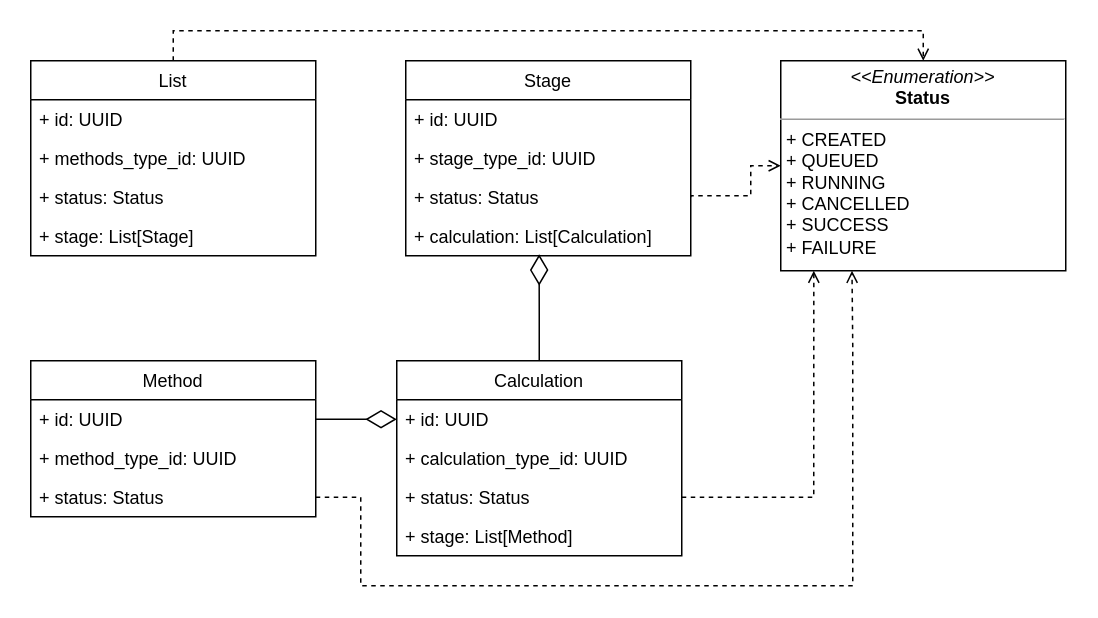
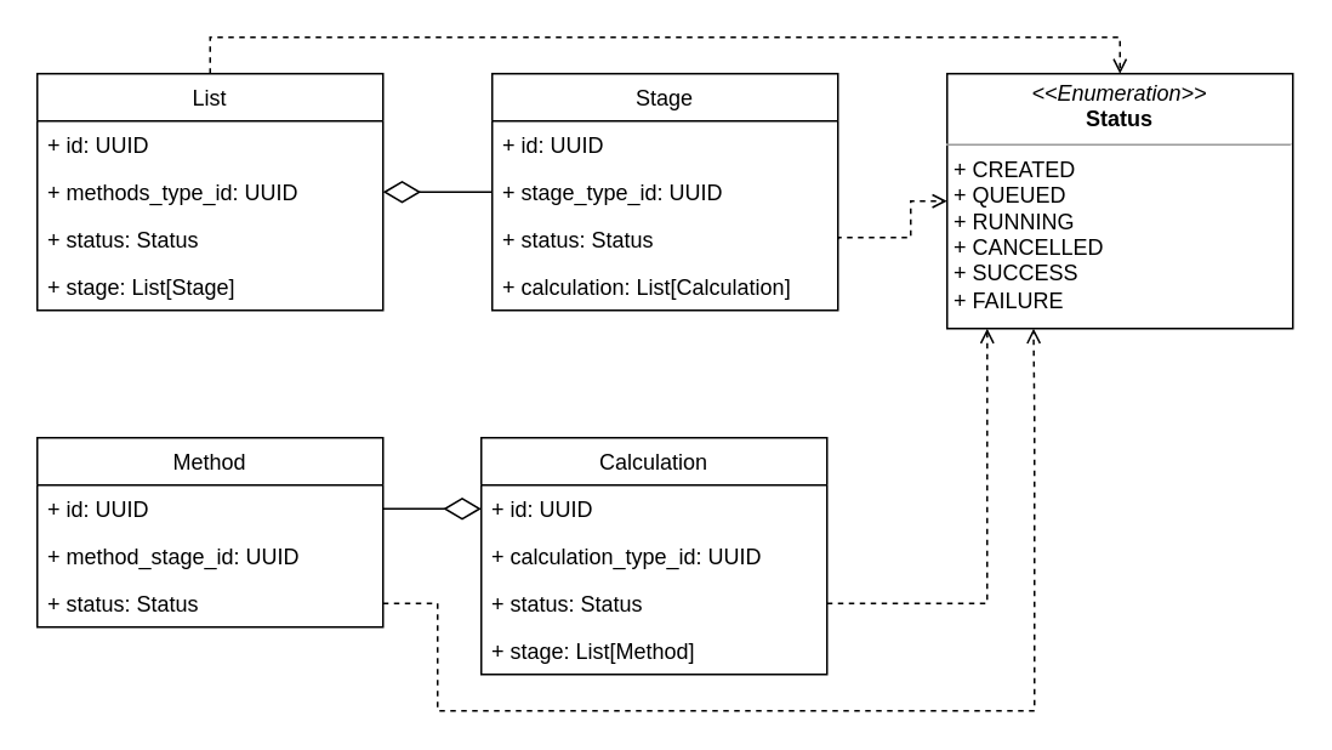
  <mxCell id="0" />
  <mxCell id="1" parent="0" />
  <mxCell id="2" value="List" style="swimlane;fontStyle=0;childLayout=stackLayout;horizontal=1;startSize=26;fillColor=none;horizontalStack=0;resizeParent=1;resizeParentMax=0;resizeLast=0;collapsible=1;marginBottom=0;" vertex="1" parent="1"><mxGeometry x="20" y="40" width="190" height="130" as="geometry" /></mxCell>
  <mxCell id="3" value="+ id: UUID" style="text;strokeColor=none;fillColor=none;align=left;verticalAlign=top;spacingLeft=4;spacingRight=4;overflow=hidden;rotatable=0;points=[[0,0.5],[1,0.5]];portConstraint=eastwest;" vertex="1" parent="2"><mxGeometry y="26" width="190" height="26" as="geometry" /></mxCell>
  <mxCell id="4" value="+ methods_type_id: UUID" style="text;strokeColor=none;fillColor=none;align=left;verticalAlign=top;spacingLeft=4;spacingRight=4;overflow=hidden;rotatable=0;points=[[0,0.5],[1,0.5]];portConstraint=eastwest;" vertex="1" parent="2"><mxGeometry y="52" width="190" height="26" as="geometry" /></mxCell>
  <mxCell id="5" value="+ status: Status" style="text;strokeColor=none;fillColor=none;align=left;verticalAlign=top;spacingLeft=4;spacingRight=4;overflow=hidden;rotatable=0;points=[[0,0.5],[1,0.5]];portConstraint=eastwest;" vertex="1" parent="2"><mxGeometry y="78" width="190" height="26" as="geometry" /></mxCell>
  <mxCell id="6" value="+ stage: List[Stage]" style="text;strokeColor=none;fillColor=none;align=left;verticalAlign=top;spacingLeft=4;spacingRight=4;overflow=hidden;rotatable=0;points=[[0,0.5],[1,0.5]];portConstraint=eastwest;" vertex="1" parent="2"><mxGeometry y="104" width="190" height="26" as="geometry" /></mxCell>
  <mxCell id="7" value="Stage" style="swimlane;fontStyle=0;childLayout=stackLayout;horizontal=1;startSize=26;fillColor=none;horizontalStack=0;resizeParent=1;resizeParentMax=0;resizeLast=0;collapsible=1;marginBottom=0;" vertex="1" parent="1"><mxGeometry x="270" y="40" width="190" height="130" as="geometry" /></mxCell>
  <mxCell id="8" value="+ id: UUID" style="text;strokeColor=none;fillColor=none;align=left;verticalAlign=top;spacingLeft=4;spacingRight=4;overflow=hidden;rotatable=0;points=[[0,0.5],[1,0.5]];portConstraint=eastwest;" vertex="1" parent="7"><mxGeometry y="26" width="190" height="26" as="geometry" /></mxCell>
  <mxCell id="9" value="+ stage_type_id: UUID" style="text;strokeColor=none;fillColor=none;align=left;verticalAlign=top;spacingLeft=4;spacingRight=4;overflow=hidden;rotatable=0;points=[[0,0.5],[1,0.5]];portConstraint=eastwest;" vertex="1" parent="7"><mxGeometry y="52" width="190" height="26" as="geometry" /></mxCell>
  <mxCell id="10" value="+ status: Status" style="text;strokeColor=none;fillColor=none;align=left;verticalAlign=top;spacingLeft=4;spacingRight=4;overflow=hidden;rotatable=0;points=[[0,0.5],[1,0.5]];portConstraint=eastwest;" vertex="1" parent="7"><mxGeometry y="78" width="190" height="26" as="geometry" /></mxCell>
  <mxCell id="11" value="+ calculation: List[Calculation]" style="text;strokeColor=none;fillColor=none;align=left;verticalAlign=top;spacingLeft=4;spacingRight=4;overflow=hidden;rotatable=0;points=[[0,0.5],[1,0.5]];portConstraint=eastwest;" vertex="1" parent="7"><mxGeometry y="104" width="190" height="26" as="geometry" /></mxCell>
  <mxCell id="12" value="&lt;p style=&quot;margin: 0px ; margin-top: 4px ; text-align: center&quot;&gt;&lt;i&gt;&amp;lt;&amp;lt;Enumeration&amp;gt;&amp;gt;&lt;/i&gt;&lt;br&gt;&lt;b&gt;Status&lt;/b&gt;&lt;/p&gt;&lt;hr size=&quot;1&quot;&gt;&lt;p style=&quot;margin: 0px ; margin-left: 4px&quot;&gt;+ CREATED&lt;br&gt;+ QUEUED&lt;/p&gt;&lt;p style=&quot;margin: 0px ; margin-left: 4px&quot;&gt;+ RUNNING&lt;/p&gt;&lt;p style=&quot;margin: 0px ; margin-left: 4px&quot;&gt;+ CANCELLED&lt;/p&gt;&lt;p style=&quot;margin: 0px ; margin-left: 4px&quot;&gt;+ SUCCESS&lt;/p&gt;&lt;p style=&quot;margin: 0px ; margin-left: 4px&quot;&gt;+ FAILURE&lt;/p&gt;" style="verticalAlign=top;align=left;overflow=fill;fontSize=12;fontFamily=Helvetica;html=1;rounded=0;shadow=0;comic=0;labelBackgroundColor=none;strokeWidth=1" vertex="1" parent="1"><mxGeometry x="520" y="40" width="190" height="140" as="geometry" /></mxCell>
- <mxCell id="13" style="edgeStyle=orthogonalEdgeStyle;rounded=0;orthogonalLoop=1;jettySize=auto;html=1;exitX=0.5;exitY=0;exitDx=0;exitDy=0;entryX=0.468;entryY=0.962;entryDx=0;entryDy=0;entryPerimeter=0;endArrow=diamondThin;endFill=0;endSize=18;" edge="1" parent="1" source="14" target="11"><mxGeometry relative="1" as="geometry" /></mxCell>
  <mxCell id="14" value="Calculation" style="swimlane;fontStyle=0;childLayout=stackLayout;horizontal=1;startSize=26;fillColor=none;horizontalStack=0;resizeParent=1;resizeParentMax=0;resizeLast=0;collapsible=1;marginBottom=0;" vertex="1" parent="1"><mxGeometry x="264" y="240" width="190" height="130" as="geometry" /></mxCell>
  <mxCell id="15" value="+ id: UUID" style="text;strokeColor=none;fillColor=none;align=left;verticalAlign=top;spacingLeft=4;spacingRight=4;overflow=hidden;rotatable=0;points=[[0,0.5],[1,0.5]];portConstraint=eastwest;" vertex="1" parent="14"><mxGeometry y="26" width="190" height="26" as="geometry" /></mxCell>
  <mxCell id="16" value="+ calculation_type_id: UUID" style="text;strokeColor=none;fillColor=none;align=left;verticalAlign=top;spacingLeft=4;spacingRight=4;overflow=hidden;rotatable=0;points=[[0,0.5],[1,0.5]];portConstraint=eastwest;" vertex="1" parent="14"><mxGeometry y="52" width="190" height="26" as="geometry" /></mxCell>
  <mxCell id="17" value="+ status: Status" style="text;strokeColor=none;fillColor=none;align=left;verticalAlign=top;spacingLeft=4;spacingRight=4;overflow=hidden;rotatable=0;points=[[0,0.5],[1,0.5]];portConstraint=eastwest;" vertex="1" parent="14"><mxGeometry y="78" width="190" height="26" as="geometry" /></mxCell>
  <mxCell id="18" value="+ stage: List[Method]" style="text;strokeColor=none;fillColor=none;align=left;verticalAlign=top;spacingLeft=4;spacingRight=4;overflow=hidden;rotatable=0;points=[[0,0.5],[1,0.5]];portConstraint=eastwest;" vertex="1" parent="14"><mxGeometry y="104" width="190" height="26" as="geometry" /></mxCell>
  <mxCell id="19" value="Method" style="swimlane;fontStyle=0;childLayout=stackLayout;horizontal=1;startSize=26;fillColor=none;horizontalStack=0;resizeParent=1;resizeParentMax=0;resizeLast=0;collapsible=1;marginBottom=0;" vertex="1" parent="1"><mxGeometry x="20" y="240" width="190" height="104" as="geometry" /></mxCell>
  <mxCell id="20" value="+ id: UUID" style="text;strokeColor=none;fillColor=none;align=left;verticalAlign=top;spacingLeft=4;spacingRight=4;overflow=hidden;rotatable=0;points=[[0,0.5],[1,0.5]];portConstraint=eastwest;" vertex="1" parent="19"><mxGeometry y="26" width="190" height="26" as="geometry" /></mxCell>
- <mxCell id="21" value="+ method_type_id: UUID" style="text;strokeColor=none;fillColor=none;align=left;verticalAlign=top;spacingLeft=4;spacingRight=4;overflow=hidden;rotatable=0;points=[[0,0.5],[1,0.5]];portConstraint=eastwest;" vertex="1" parent="19"><mxGeometry y="52" width="190" height="26" as="geometry" /></mxCell>
+ <mxCell id="21" value="+ method_stage_id: UUID" style="text;strokeColor=none;fillColor=none;align=left;verticalAlign=top;spacingLeft=4;spacingRight=4;overflow=hidden;rotatable=0;points=[[0,0.5],[1,0.5]];portConstraint=eastwest;" vertex="1" parent="19"><mxGeometry y="52" width="190" height="26" as="geometry" /></mxCell>
  <mxCell id="22" value="+ status: Status" style="text;strokeColor=none;fillColor=none;align=left;verticalAlign=top;spacingLeft=4;spacingRight=4;overflow=hidden;rotatable=0;points=[[0,0.5],[1,0.5]];portConstraint=eastwest;" vertex="1" parent="19"><mxGeometry y="78" width="190" height="26" as="geometry" /></mxCell>
  <mxCell id="23" style="edgeStyle=orthogonalEdgeStyle;rounded=0;orthogonalLoop=1;jettySize=auto;html=1;exitX=1;exitY=0.5;exitDx=0;exitDy=0;entryX=0;entryY=0.5;entryDx=0;entryDy=0;endArrow=diamondThin;endFill=0;endSize=18;" edge="1" parent="1" source="20" target="15"><mxGeometry relative="1" as="geometry" /></mxCell>
+ <mxCell id="24" style="edgeStyle=orthogonalEdgeStyle;rounded=0;orthogonalLoop=1;jettySize=auto;html=1;exitX=0;exitY=0.5;exitDx=0;exitDy=0;entryX=1;entryY=0.5;entryDx=0;entryDy=0;endArrow=diamondThin;endFill=0;endSize=18;" edge="1" parent="1" source="9" target="4"><mxGeometry relative="1" as="geometry" /></mxCell>
  <mxCell id="25" style="edgeStyle=orthogonalEdgeStyle;rounded=0;orthogonalLoop=1;jettySize=auto;html=1;exitX=1;exitY=0.5;exitDx=0;exitDy=0;entryX=0;entryY=0.5;entryDx=0;entryDy=0;dashed=1;endArrow=open;endFill=0;" edge="1" parent="1" source="10" target="12"><mxGeometry relative="1" as="geometry"><mxPoint x="630" y="260" as="sourcePoint" /><mxPoint x="750" y="299.94" as="targetPoint" /><Array as="points"><mxPoint x="460" y="130" /><mxPoint x="500" y="130" /><mxPoint x="500" y="110" /></Array></mxGeometry></mxCell>
  <mxCell id="26" style="edgeStyle=orthogonalEdgeStyle;rounded=0;orthogonalLoop=1;jettySize=auto;html=1;exitX=1;exitY=0.5;exitDx=0;exitDy=0;entryX=0.116;entryY=1;entryDx=0;entryDy=0;entryPerimeter=0;dashed=1;endArrow=open;endFill=0;" edge="1" parent="1" source="17" target="12"><mxGeometry relative="1" as="geometry"><mxPoint x="410" y="210" as="sourcePoint" /><mxPoint x="530" y="249.94" as="targetPoint" /></mxGeometry></mxCell>
  <mxCell id="27" style="edgeStyle=orthogonalEdgeStyle;rounded=0;orthogonalLoop=1;jettySize=auto;html=1;entryX=0.5;entryY=0;entryDx=0;entryDy=0;dashed=1;endArrow=open;endFill=0;exitX=0.5;exitY=0;exitDx=0;exitDy=0;" edge="1" parent="1" source="2" target="12"><mxGeometry relative="1" as="geometry"><mxPoint x="260" y="0" as="sourcePoint" /><mxPoint x="560" y="39.94" as="targetPoint" /><Array as="points"><mxPoint x="115" y="20" /><mxPoint x="615" y="20" /></Array></mxGeometry></mxCell>
  <mxCell id="28" style="edgeStyle=orthogonalEdgeStyle;rounded=0;orthogonalLoop=1;jettySize=auto;html=1;exitX=1;exitY=0.5;exitDx=0;exitDy=0;entryX=0.25;entryY=1;entryDx=0;entryDy=0;dashed=1;endArrow=open;endFill=0;" edge="1" parent="1" source="22" target="12"><mxGeometry relative="1" as="geometry"><mxPoint x="500" y="334.06" as="sourcePoint" /><mxPoint x="620" y="374" as="targetPoint" /><Array as="points"><mxPoint x="240" y="331" /><mxPoint x="240" y="390" /><mxPoint x="568" y="390" /><mxPoint x="568" y="230" /></Array></mxGeometry></mxCell>
